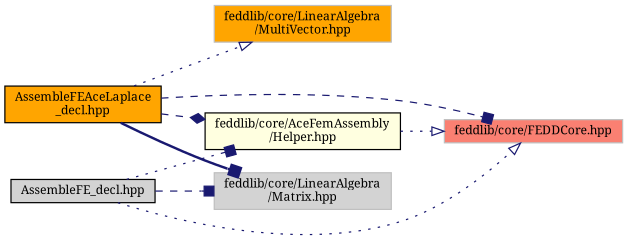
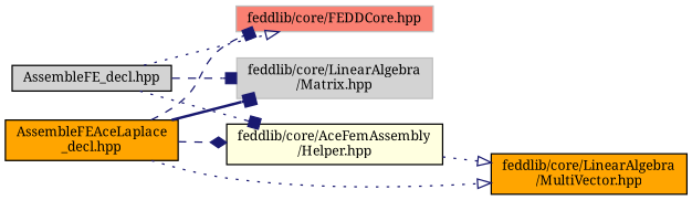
  digraph {
    fontname="Noto Serif"
    rankdir=LR
    node [color=black fillcolor=orange fontname="Noto Serif" fontsize=10 shape=record style=filled]
    edge [arrowhead=box color=midnightblue fontname="Noto Serif" fontsize=10 labelfontname=Helvetica labelfontsize=10 style=dotted]
    n1 [height=0.2 label="AssembleFEAceLaplace\l_decl.hpp" width=0.4]
    n2 [color=grey75 fillcolor=salmon height=0.2 label="feddlib/core/FEDDCore.hpp" width=0.4]
    n3 [color=grey75 fillcolor=lightgrey height=0.2 label="feddlib/core/LinearAlgebra\l/Matrix.hpp" width=0.4]
    n4 [fillcolor=lightyellow height=0.2 label="feddlib/core/AceFemAssembly\l/Helper.hpp" width=0.4]
-   n5 [color=grey75 height=0.2 label="feddlib/core/LinearAlgebra\l/MultiVector.hpp" width=0.4]
+   n5 [height=0.2 label="feddlib/core/LinearAlgebra\l/MultiVector.hpp" width=0.4]
    n6 [fillcolor=lightgrey height=0.2 label="AssembleFE_decl.hpp" width=0.4]
    n1 -> n2 [style=dashed]
    n1 -> n3 [style=bold]
    n1 -> n4 [arrowhead=diamond style=dashed]
    n1 -> n5 [arrowhead=onormal]
-   n4 -> n2 [arrowhead=onormal]
+   n4 -> n5 [arrowhead=onormal]
    n6 -> n2 [arrowhead=onormal]
    n6 -> n3 [style=dashed]
    n6 -> n4
  }
